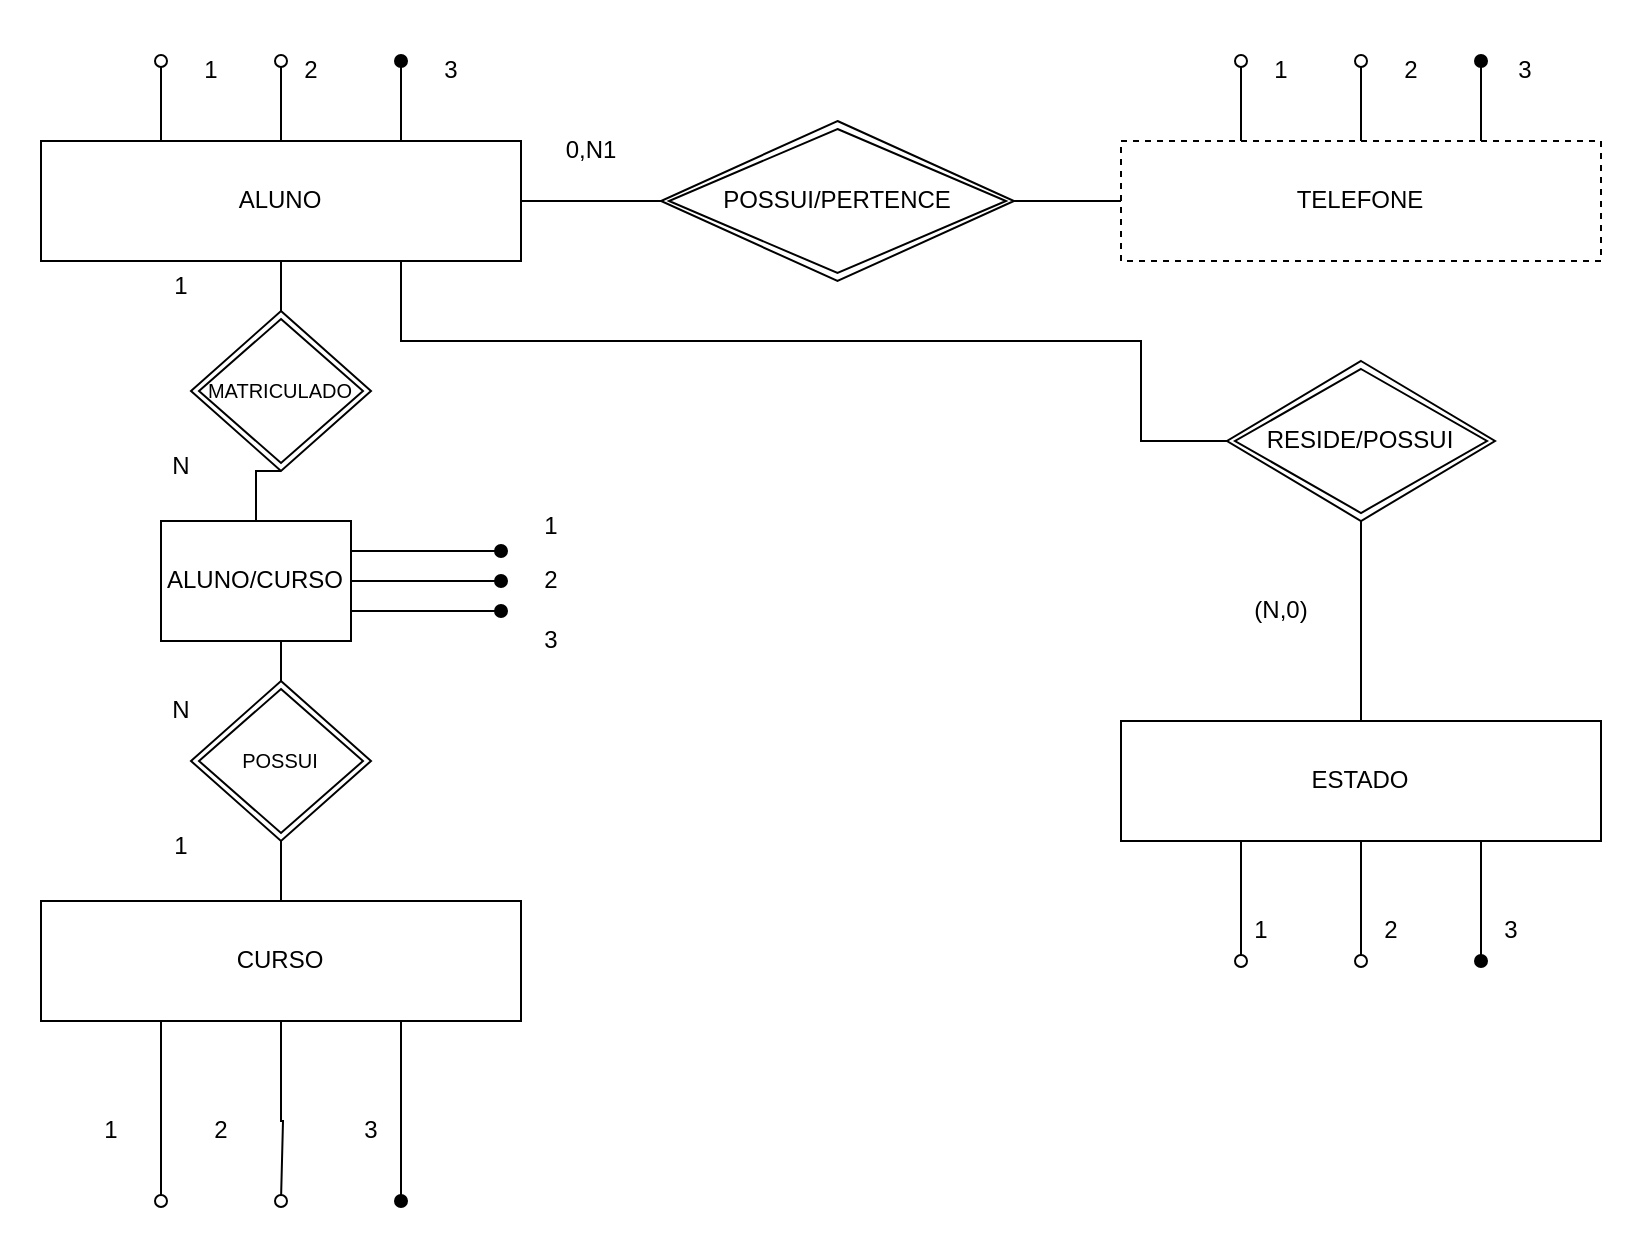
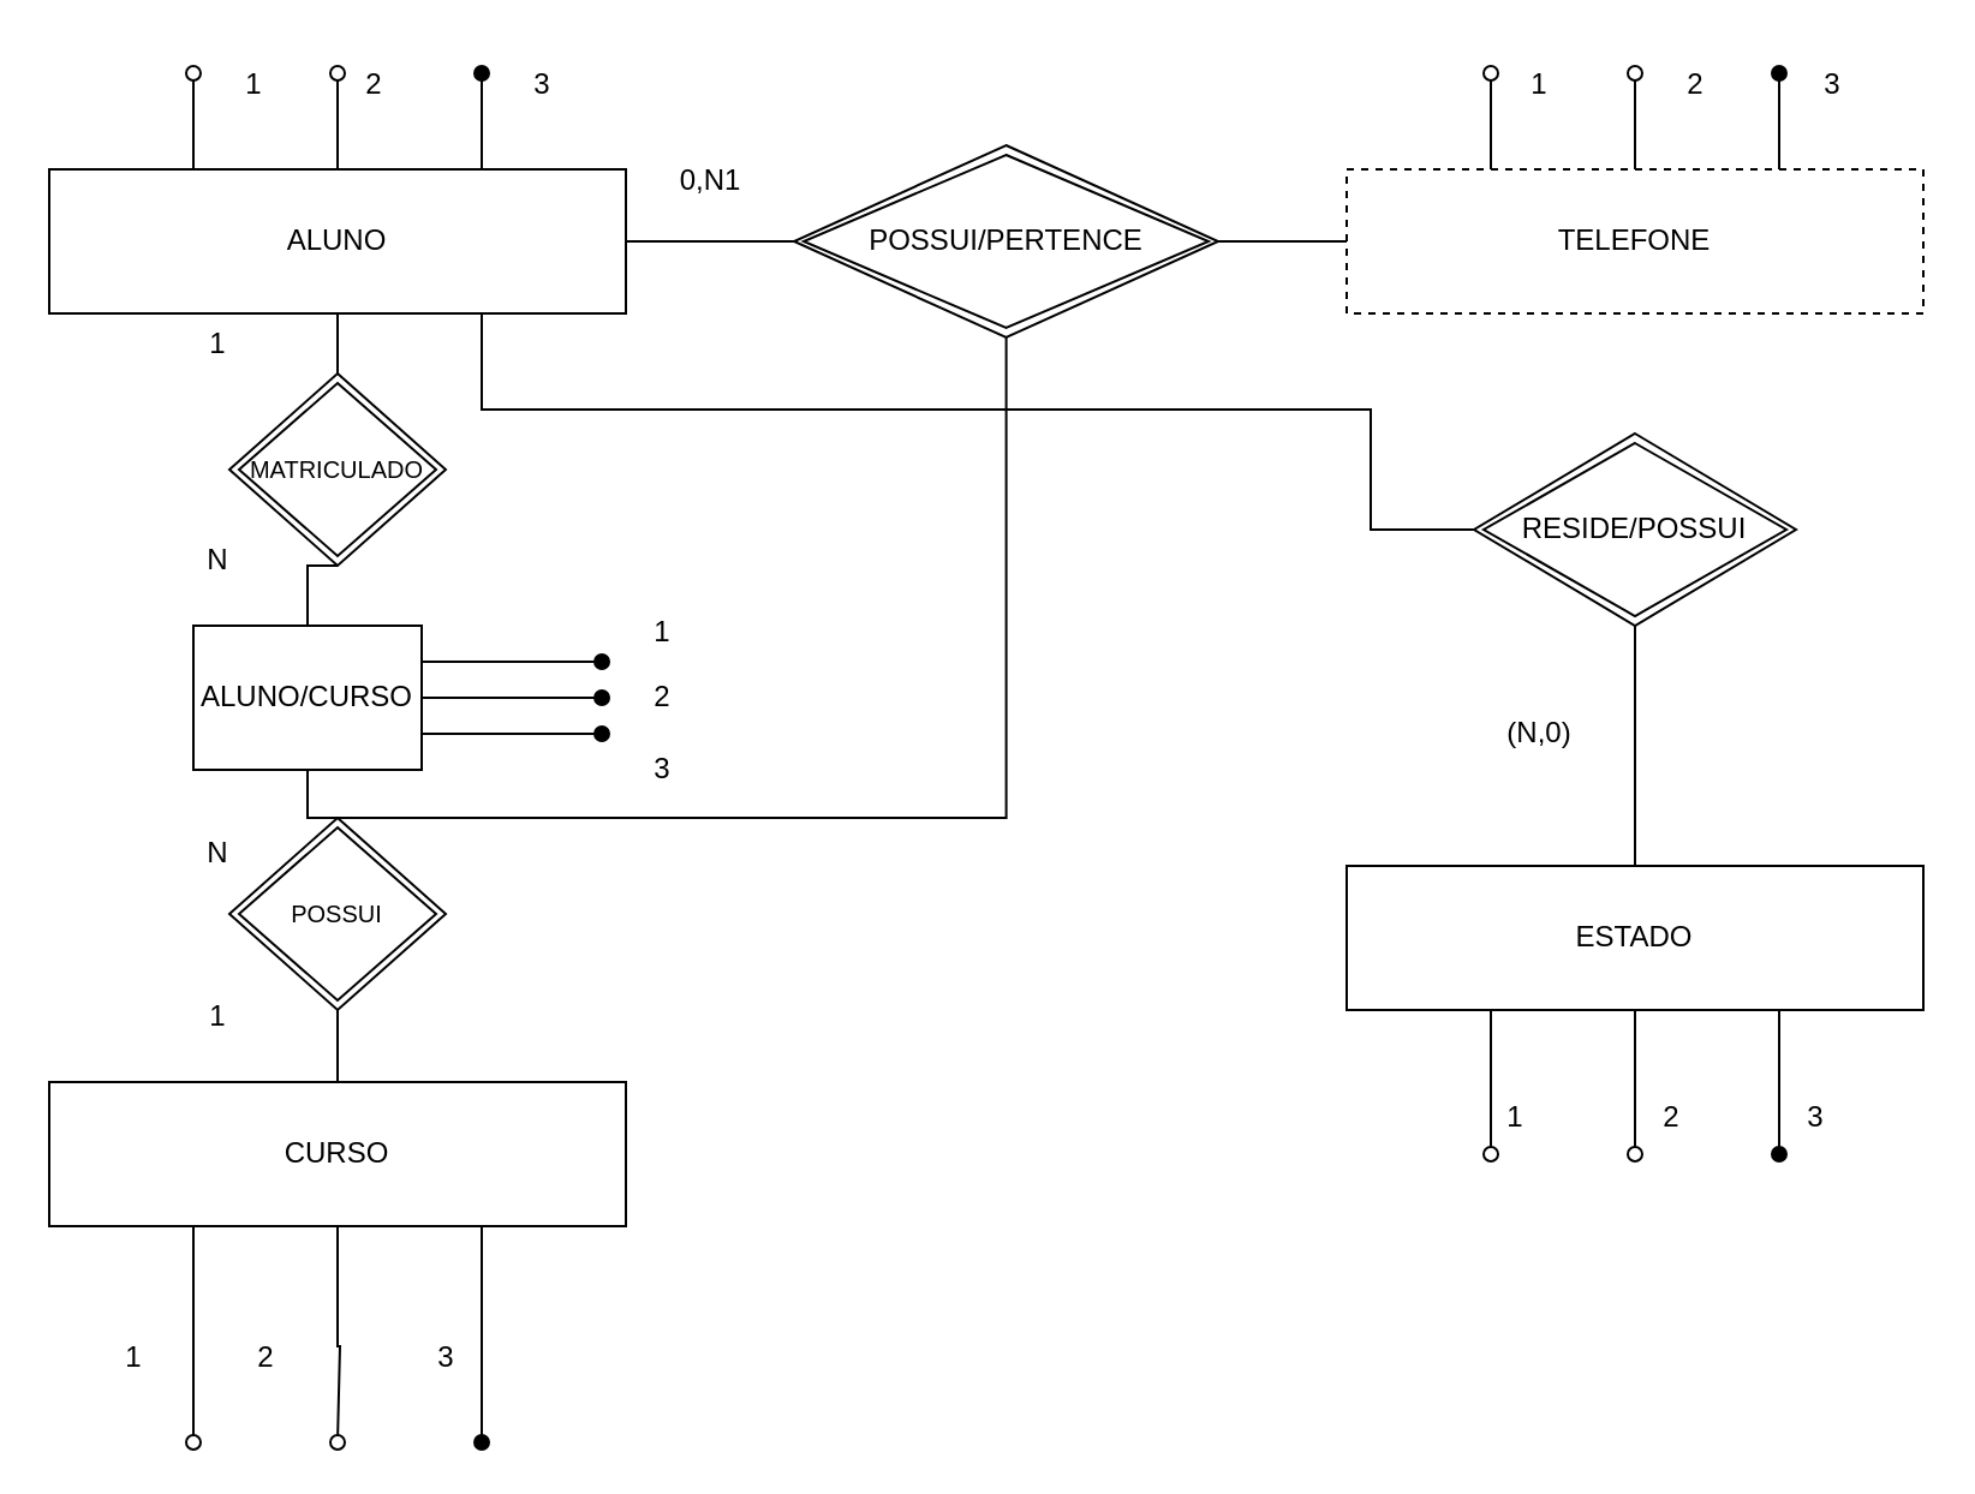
  <mxCell id="0" />
  <mxCell id="1" parent="0" />
  <mxCell id="2" style="edgeStyle=orthogonalEdgeStyle;rounded=0;orthogonalLoop=1;jettySize=auto;html=1;exitX=1;exitY=0.5;exitDx=0;exitDy=0;entryX=0;entryY=0.5;entryDx=0;entryDy=0;endArrow=none;endFill=0;" edge="1" parent="1" source="8" target="24"><mxGeometry relative="1" as="geometry" /></mxCell>
  <mxCell id="3" style="edgeStyle=orthogonalEdgeStyle;rounded=0;orthogonalLoop=1;jettySize=auto;html=1;exitX=0.75;exitY=1;exitDx=0;exitDy=0;entryX=0;entryY=0.5;entryDx=0;entryDy=0;endArrow=none;endFill=0;" edge="1" parent="1" source="8" target="26"><mxGeometry relative="1" as="geometry"><Array as="points"><mxPoint x="200" y="170" /><mxPoint x="570" y="170" /><mxPoint x="570" y="220" /></Array></mxGeometry></mxCell>
  <mxCell id="4" style="edgeStyle=orthogonalEdgeStyle;rounded=0;orthogonalLoop=1;jettySize=auto;html=1;exitX=0.5;exitY=1;exitDx=0;exitDy=0;entryX=0.5;entryY=0;entryDx=0;entryDy=0;endArrow=none;endFill=0;" edge="1" parent="1" source="8" target="22"><mxGeometry relative="1" as="geometry" /></mxCell>
  <mxCell id="5" style="edgeStyle=orthogonalEdgeStyle;rounded=0;orthogonalLoop=1;jettySize=auto;html=1;exitX=0.25;exitY=0;exitDx=0;exitDy=0;endArrow=oval;endFill=0;" edge="1" parent="1" source="8"><mxGeometry relative="1" as="geometry"><mxPoint x="80" y="30" as="targetPoint" /></mxGeometry></mxCell>
  <mxCell id="6" style="edgeStyle=orthogonalEdgeStyle;rounded=0;orthogonalLoop=1;jettySize=auto;html=1;exitX=0.5;exitY=0;exitDx=0;exitDy=0;endArrow=oval;endFill=0;" edge="1" parent="1" source="8"><mxGeometry relative="1" as="geometry"><mxPoint x="140" y="30" as="targetPoint" /></mxGeometry></mxCell>
  <mxCell id="7" style="edgeStyle=orthogonalEdgeStyle;rounded=0;orthogonalLoop=1;jettySize=auto;html=1;exitX=0.75;exitY=0;exitDx=0;exitDy=0;endArrow=oval;endFill=1;" edge="1" parent="1" source="8"><mxGeometry relative="1" as="geometry"><mxPoint x="200" y="30" as="targetPoint" /></mxGeometry></mxCell>
  <mxCell id="8" value="ALUNO" style="rounded=0;whiteSpace=wrap;html=1;" vertex="1" parent="1"><mxGeometry x="20" y="70" width="240" height="60" as="geometry" /></mxCell>
  <mxCell id="9" style="edgeStyle=orthogonalEdgeStyle;rounded=0;orthogonalLoop=1;jettySize=auto;html=1;exitX=0.25;exitY=1;exitDx=0;exitDy=0;endArrow=oval;endFill=0;" edge="1" parent="1" source="12"><mxGeometry relative="1" as="geometry"><mxPoint x="620" y="480" as="targetPoint" /></mxGeometry></mxCell>
  <mxCell id="10" style="edgeStyle=orthogonalEdgeStyle;rounded=0;orthogonalLoop=1;jettySize=auto;html=1;exitX=0.5;exitY=1;exitDx=0;exitDy=0;endArrow=oval;endFill=0;" edge="1" parent="1" source="12"><mxGeometry relative="1" as="geometry"><mxPoint x="680" y="480" as="targetPoint" /></mxGeometry></mxCell>
  <mxCell id="11" style="edgeStyle=orthogonalEdgeStyle;rounded=0;orthogonalLoop=1;jettySize=auto;html=1;exitX=0.75;exitY=1;exitDx=0;exitDy=0;endArrow=oval;endFill=1;" edge="1" parent="1" source="12"><mxGeometry relative="1" as="geometry"><mxPoint x="740" y="480" as="targetPoint" /></mxGeometry></mxCell>
  <mxCell id="12" value="ESTADO" style="rounded=0;whiteSpace=wrap;html=1;" vertex="1" parent="1"><mxGeometry x="560" y="360" width="240" height="60" as="geometry" /></mxCell>
  <mxCell id="13" style="edgeStyle=orthogonalEdgeStyle;rounded=0;orthogonalLoop=1;jettySize=auto;html=1;exitX=0.25;exitY=0;exitDx=0;exitDy=0;endArrow=oval;endFill=0;" edge="1" parent="1" source="16"><mxGeometry relative="1" as="geometry"><mxPoint x="620" y="30" as="targetPoint" /></mxGeometry></mxCell>
  <mxCell id="14" style="edgeStyle=orthogonalEdgeStyle;rounded=0;orthogonalLoop=1;jettySize=auto;html=1;exitX=0.5;exitY=0;exitDx=0;exitDy=0;endArrow=oval;endFill=0;" edge="1" parent="1" source="16"><mxGeometry relative="1" as="geometry"><mxPoint x="680" y="30" as="targetPoint" /></mxGeometry></mxCell>
  <mxCell id="15" style="edgeStyle=orthogonalEdgeStyle;rounded=0;orthogonalLoop=1;jettySize=auto;html=1;exitX=0.75;exitY=0;exitDx=0;exitDy=0;endArrow=oval;endFill=1;" edge="1" parent="1" source="16"><mxGeometry relative="1" as="geometry"><mxPoint x="740" y="30" as="targetPoint" /></mxGeometry></mxCell>
  <mxCell id="16" value="TELEFONE" style="rounded=0;whiteSpace=wrap;html=1;dashed=1;" vertex="1" parent="1"><mxGeometry x="560" y="70" width="240" height="60" as="geometry" /></mxCell>
  <mxCell id="17" style="edgeStyle=orthogonalEdgeStyle;rounded=0;orthogonalLoop=1;jettySize=auto;html=1;exitX=0.25;exitY=1;exitDx=0;exitDy=0;endArrow=oval;endFill=0;" edge="1" parent="1" source="20"><mxGeometry relative="1" as="geometry"><mxPoint x="80" y="600" as="targetPoint" /></mxGeometry></mxCell>
  <mxCell id="18" style="edgeStyle=orthogonalEdgeStyle;rounded=0;orthogonalLoop=1;jettySize=auto;html=1;exitX=0.5;exitY=1;exitDx=0;exitDy=0;endArrow=oval;endFill=0;" edge="1" parent="1" source="20"><mxGeometry relative="1" as="geometry"><mxPoint x="140" y="600" as="targetPoint" /><Array as="points"><mxPoint x="140" y="560" /><mxPoint x="141" y="560" /></Array></mxGeometry></mxCell>
  <mxCell id="19" style="edgeStyle=orthogonalEdgeStyle;rounded=0;orthogonalLoop=1;jettySize=auto;html=1;exitX=0.75;exitY=1;exitDx=0;exitDy=0;endArrow=oval;endFill=1;" edge="1" parent="1" source="20"><mxGeometry relative="1" as="geometry"><mxPoint x="200" y="600" as="targetPoint" /></mxGeometry></mxCell>
  <mxCell id="20" value="CURSO" style="rounded=0;whiteSpace=wrap;html=1;" vertex="1" parent="1"><mxGeometry x="20" y="450" width="240" height="60" as="geometry" /></mxCell>
  <mxCell id="21" style="edgeStyle=orthogonalEdgeStyle;rounded=0;orthogonalLoop=1;jettySize=auto;html=1;exitX=0.5;exitY=1;exitDx=0;exitDy=0;entryX=0.5;entryY=0;entryDx=0;entryDy=0;endArrow=none;endFill=0;" edge="1" parent="1" source="22" target="33"><mxGeometry relative="1" as="geometry" /></mxCell>
  <mxCell id="22" value="&lt;font size=&quot;1&quot;&gt;MATRICULADO&lt;/font&gt;" style="shape=rhombus;double=1;perimeter=rhombusPerimeter;whiteSpace=wrap;html=1;align=center;" vertex="1" parent="1"><mxGeometry x="95" y="155" width="90" height="80" as="geometry" /></mxCell>
  <mxCell id="23" style="edgeStyle=orthogonalEdgeStyle;rounded=0;orthogonalLoop=1;jettySize=auto;html=1;exitX=1;exitY=0.5;exitDx=0;exitDy=0;entryX=0;entryY=0.5;entryDx=0;entryDy=0;endArrow=none;endFill=0;" edge="1" parent="1" source="24" target="16"><mxGeometry relative="1" as="geometry" /></mxCell>
  <mxCell id="24" value="POSSUI/PERTENCE" style="shape=rhombus;double=1;perimeter=rhombusPerimeter;whiteSpace=wrap;html=1;align=center;" vertex="1" parent="1"><mxGeometry x="330" y="60" width="176.5" height="80" as="geometry" /></mxCell>
  <mxCell id="25" style="edgeStyle=orthogonalEdgeStyle;rounded=0;orthogonalLoop=1;jettySize=auto;html=1;entryX=0.5;entryY=0;entryDx=0;entryDy=0;endArrow=none;endFill=0;" edge="1" parent="1" source="26" target="12"><mxGeometry relative="1" as="geometry" /></mxCell>
  <mxCell id="26" value="RESIDE/POSSUI" style="shape=rhombus;double=1;perimeter=rhombusPerimeter;whiteSpace=wrap;html=1;align=center;" vertex="1" parent="1"><mxGeometry x="613" y="180" width="134" height="80" as="geometry" /></mxCell>
  <mxCell id="27" value="(N,0)" style="text;html=1;align=center;verticalAlign=middle;resizable=0;points=[];autosize=1;strokeColor=none;fillColor=none;" vertex="1" parent="1"><mxGeometry x="615" y="290" width="50" height="30" as="geometry" /></mxCell>
  <mxCell id="28" value="0,N1" style="text;html=1;align=center;verticalAlign=middle;resizable=0;points=[];autosize=1;strokeColor=none;fillColor=none;" vertex="1" parent="1"><mxGeometry x="270" y="60" width="50" height="30" as="geometry" /></mxCell>
- <mxCell id="29" style="edgeStyle=orthogonalEdgeStyle;rounded=0;orthogonalLoop=1;jettySize=auto;html=1;exitX=0.5;exitY=1;exitDx=0;exitDy=0;entryX=0.5;entryY=0;entryDx=0;entryDy=0;endArrow=none;endFill=0;" edge="1" parent="1" source="33" target="36"><mxGeometry relative="1" as="geometry" /></mxCell>
+ <mxCell id="29" style="edgeStyle=orthogonalEdgeStyle;rounded=0;orthogonalLoop=1;jettySize=auto;html=1;exitX=0.5;exitY=1;exitDx=0;exitDy=0;endArrow=none;endFill=0;" edge="1" parent="1" source="33" target="24"><mxGeometry relative="1" as="geometry" /></mxCell>
  <mxCell id="30" style="edgeStyle=orthogonalEdgeStyle;rounded=0;orthogonalLoop=1;jettySize=auto;html=1;exitX=1;exitY=0.25;exitDx=0;exitDy=0;endArrow=oval;endFill=1;" edge="1" parent="1" source="33"><mxGeometry relative="1" as="geometry"><mxPoint x="250" y="275" as="targetPoint" /></mxGeometry></mxCell>
  <mxCell id="31" style="edgeStyle=orthogonalEdgeStyle;rounded=0;orthogonalLoop=1;jettySize=auto;html=1;exitX=1;exitY=0.5;exitDx=0;exitDy=0;endArrow=oval;endFill=1;" edge="1" parent="1" source="33"><mxGeometry relative="1" as="geometry"><mxPoint x="250" y="290" as="targetPoint" /></mxGeometry></mxCell>
  <mxCell id="32" style="edgeStyle=orthogonalEdgeStyle;rounded=0;orthogonalLoop=1;jettySize=auto;html=1;exitX=1;exitY=0.75;exitDx=0;exitDy=0;endArrow=oval;endFill=1;" edge="1" parent="1" source="33"><mxGeometry relative="1" as="geometry"><mxPoint x="250" y="305" as="targetPoint" /></mxGeometry></mxCell>
  <mxCell id="33" value="ALUNO/CURSO" style="rounded=0;whiteSpace=wrap;html=1;" vertex="1" parent="1"><mxGeometry x="80" y="260" width="95" height="60" as="geometry" /></mxCell>
  <mxCell id="34" value="N" style="text;html=1;align=center;verticalAlign=middle;resizable=0;points=[];autosize=1;strokeColor=none;fillColor=none;" vertex="1" parent="1"><mxGeometry x="75" y="340" width="30" height="30" as="geometry" /></mxCell>
  <mxCell id="35" value="" style="edgeStyle=orthogonalEdgeStyle;rounded=0;orthogonalLoop=1;jettySize=auto;html=1;endArrow=none;endFill=0;" edge="1" parent="1" source="36" target="20"><mxGeometry relative="1" as="geometry" /></mxCell>
  <mxCell id="36" value="&lt;font size=&quot;1&quot;&gt;POSSUI&lt;/font&gt;" style="shape=rhombus;double=1;perimeter=rhombusPerimeter;whiteSpace=wrap;html=1;align=center;" vertex="1" parent="1"><mxGeometry x="95" y="340" width="90" height="80" as="geometry" /></mxCell>
  <mxCell id="37" value="1" style="text;html=1;align=center;verticalAlign=middle;resizable=0;points=[];autosize=1;strokeColor=none;fillColor=none;" vertex="1" parent="1"><mxGeometry x="75" y="128" width="30" height="30" as="geometry" /></mxCell>
  <mxCell id="38" value="N" style="text;html=1;align=center;verticalAlign=middle;resizable=0;points=[];autosize=1;strokeColor=none;fillColor=none;" vertex="1" parent="1"><mxGeometry x="75" y="218" width="30" height="30" as="geometry" /></mxCell>
  <mxCell id="39" value="1" style="text;html=1;align=center;verticalAlign=middle;resizable=0;points=[];autosize=1;strokeColor=none;fillColor=none;" vertex="1" parent="1"><mxGeometry x="75" y="408" width="30" height="30" as="geometry" /></mxCell>
  <mxCell id="40" value="1" style="text;html=1;align=center;verticalAlign=middle;resizable=0;points=[];autosize=1;strokeColor=none;fillColor=none;" vertex="1" parent="1"><mxGeometry x="40" y="550" width="30" height="30" as="geometry" /></mxCell>
  <mxCell id="41" value="2" style="text;html=1;align=center;verticalAlign=middle;resizable=0;points=[];autosize=1;strokeColor=none;fillColor=none;" vertex="1" parent="1"><mxGeometry x="95" y="550" width="30" height="30" as="geometry" /></mxCell>
  <mxCell id="42" value="3" style="text;html=1;align=center;verticalAlign=middle;resizable=0;points=[];autosize=1;strokeColor=none;fillColor=none;" vertex="1" parent="1"><mxGeometry x="170" y="550" width="30" height="30" as="geometry" /></mxCell>
  <mxCell id="43" value="2" style="text;html=1;align=center;verticalAlign=middle;resizable=0;points=[];autosize=1;strokeColor=none;fillColor=none;" vertex="1" parent="1"><mxGeometry x="690" y="20" width="30" height="30" as="geometry" /></mxCell>
  <mxCell id="44" value="3" style="text;html=1;align=center;verticalAlign=middle;resizable=0;points=[];autosize=1;strokeColor=none;fillColor=none;" vertex="1" parent="1"><mxGeometry x="740" y="450" width="30" height="30" as="geometry" /></mxCell>
  <mxCell id="45" value="3" style="text;html=1;align=center;verticalAlign=middle;resizable=0;points=[];autosize=1;strokeColor=none;fillColor=none;" vertex="1" parent="1"><mxGeometry x="260" y="305" width="30" height="30" as="geometry" /></mxCell>
  <mxCell id="46" value="3" style="text;html=1;align=center;verticalAlign=middle;resizable=0;points=[];autosize=1;strokeColor=none;fillColor=none;" vertex="1" parent="1"><mxGeometry x="210" y="20" width="30" height="30" as="geometry" /></mxCell>
  <mxCell id="47" value="3" style="text;html=1;align=center;verticalAlign=middle;resizable=0;points=[];autosize=1;strokeColor=none;fillColor=none;" vertex="1" parent="1"><mxGeometry x="747" y="20" width="30" height="30" as="geometry" /></mxCell>
  <mxCell id="48" value="2" style="text;html=1;align=center;verticalAlign=middle;resizable=0;points=[];autosize=1;strokeColor=none;fillColor=none;" vertex="1" parent="1"><mxGeometry x="680" y="450" width="30" height="30" as="geometry" /></mxCell>
  <mxCell id="49" value="2" style="text;html=1;align=center;verticalAlign=middle;resizable=0;points=[];autosize=1;strokeColor=none;fillColor=none;" vertex="1" parent="1"><mxGeometry x="140" y="20" width="30" height="30" as="geometry" /></mxCell>
  <mxCell id="50" value="2" style="text;html=1;align=center;verticalAlign=middle;resizable=0;points=[];autosize=1;strokeColor=none;fillColor=none;" vertex="1" parent="1"><mxGeometry x="260" y="275" width="30" height="30" as="geometry" /></mxCell>
  <mxCell id="51" value="1" style="text;html=1;align=center;verticalAlign=middle;resizable=0;points=[];autosize=1;strokeColor=none;fillColor=none;" vertex="1" parent="1"><mxGeometry x="625" y="20" width="30" height="30" as="geometry" /></mxCell>
  <mxCell id="52" value="1" style="text;html=1;align=center;verticalAlign=middle;resizable=0;points=[];autosize=1;strokeColor=none;fillColor=none;" vertex="1" parent="1"><mxGeometry x="90" y="20" width="30" height="30" as="geometry" /></mxCell>
  <mxCell id="53" value="1" style="text;html=1;align=center;verticalAlign=middle;resizable=0;points=[];autosize=1;strokeColor=none;fillColor=none;" vertex="1" parent="1"><mxGeometry x="260" y="248" width="30" height="30" as="geometry" /></mxCell>
  <mxCell id="54" value="1" style="text;html=1;align=center;verticalAlign=middle;resizable=0;points=[];autosize=1;strokeColor=none;fillColor=none;" vertex="1" parent="1"><mxGeometry x="615" y="450" width="30" height="30" as="geometry" /></mxCell>
